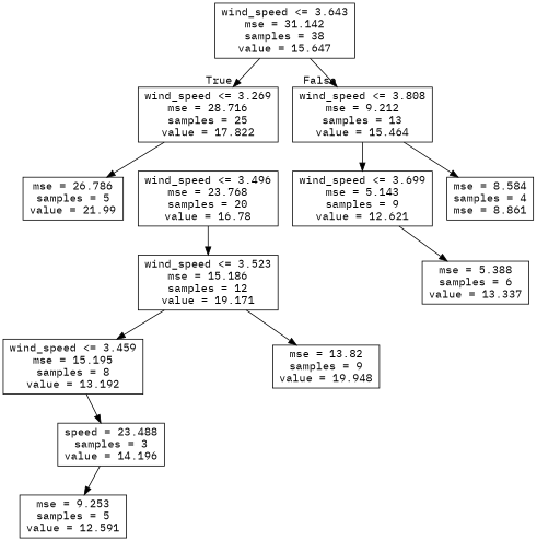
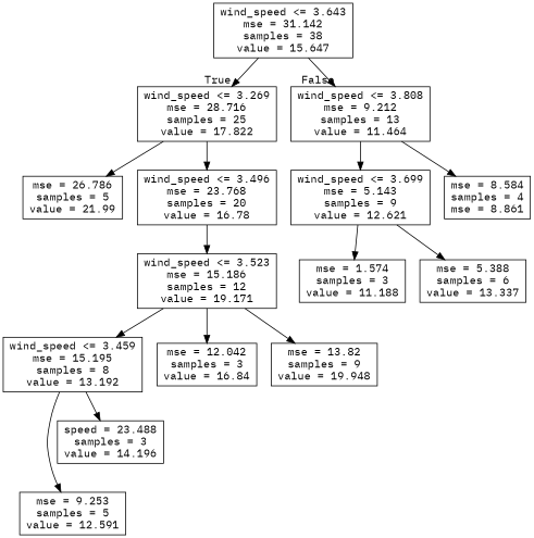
  digraph {
    fontname="IBM Plex Mono"
    node [fontname="IBM Plex Mono" shape=box]
    edge [fontname="IBM Plex Mono"]
    n1 [label="wind_speed <= 3.643\nmse = 31.142\nsamples = 38\nvalue = 15.647"]
    n2 [label="wind_speed <= 3.269\nmse = 28.716\nsamples = 25\nvalue = 17.822"]
-   n3 [label="wind_speed <= 3.808\nmse = 9.212\nsamples = 13\nvalue = 15.464"]
+   n3 [label="wind_speed <= 3.808\nmse = 9.212\nsamples = 13\nvalue = 11.464"]
    n4 [label="mse = 26.786\nsamples = 5\nvalue = 21.99"]
    n5 [label="wind_speed <= 3.496\nmse = 23.768\nsamples = 20\nvalue = 16.78"]
    n6 [label="wind_speed <= 3.699\nmse = 5.143\nsamples = 9\nvalue = 12.621"]
    n7 [label="mse = 8.584\nsamples = 4\nmse = 8.861"]
    n8 [label="wind_speed <= 3.523\nmse = 15.186\nsamples = 12\nvalue = 19.171"]
    n9 [label="wind_speed <= 3.459\nmse = 15.195\nsamples = 8\nvalue = 13.192"]
    n10 [label="mse = 9.253\nsamples = 5\nvalue = 12.591"]
    n11 [label="speed = 23.488\nsamples = 3\nvalue = 14.196"]
+   n12 [label="mse = 12.042\nsamples = 3\nvalue = 16.84"]
    n13 [label="mse = 13.82\nsamples = 9\nvalue = 19.948"]
+   n14 [label="mse = 1.574\nsamples = 3\nvalue = 11.188"]
    n15 [label="mse = 5.388\nsamples = 6\nvalue = 13.337"]
    n1 -> n2 [headlabel=True labelangle=45 labeldistance=2.5]
    n1 -> n3 [headlabel=False labelangle=-45 labeldistance=2.5]
    n2 -> n4
+   n2 -> n5
    n3 -> n6
    n3 -> n7
    n5 -> n8
+   n6 -> n14
    n6 -> n15
    n8 -> n9
+   n8 -> n12
    n8 -> n13
-   n11 -> n10
+   n9 -> n10
    n9 -> n11
  }
